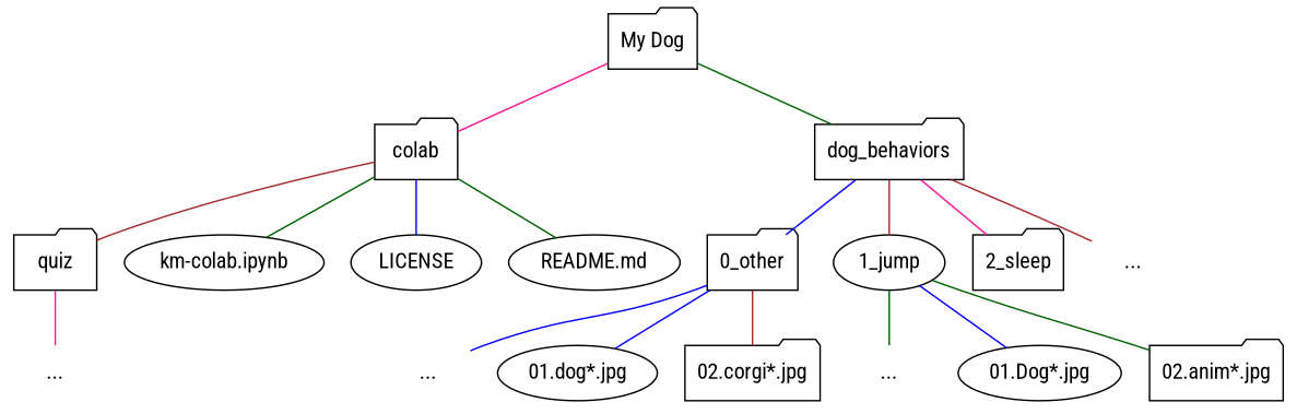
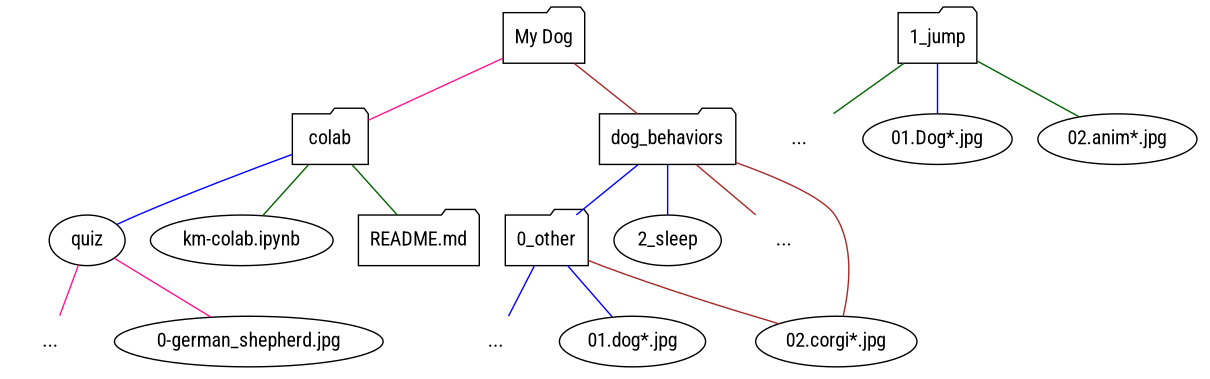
  graph {
    fontname="Roboto Condensed"
    node [fontname="Roboto Condensed"]
    edge [color=blue fontname="Roboto Condensed"]
    n1 [label="My Dog" shape=folder]
    colab [shape=folder]
    dog_behaviors [shape=folder]
-   quiz [shape=folder]
+   quiz [shape=ellipse]
    n5 [label="km-colab.ipynb"]
-   LICENSE
-   "README.md"
+   "README.md" [shape=folder]
    "0_other" [shape=folder]
-   "1_jump" [shape=ellipse]
-   "2_sleep" [shape=folder]
+   "1_jump" [shape=folder]
+   "2_sleep" [shape=ellipse]
    n11 [label="..." shape=plaintext]
    n12 [label="..." shape=plaintext]
+   "0-german_shepherd.jpg"
    n14 [label="..." shape=plaintext]
    "01.dog*.jpg"
-   "02.corgi*.jpg" [shape=folder]
+   "02.corgi*.jpg"
    n17 [label="..." shape=plaintext]
    "01.Dog*.jpg"
-   "02.anim*.jpg" [shape=folder]
+   "02.anim*.jpg"
    n1 -- colab [color=deeppink]
-   n1 -- dog_behaviors [color=darkgreen]
-   colab -- quiz [color=brown]
+   n1 -- dog_behaviors [color=brown]
+   colab -- quiz
    colab -- n5 [color=darkgreen]
-   colab -- LICENSE
    colab -- "README.md" [color=darkgreen]
    dog_behaviors -- "0_other"
-   dog_behaviors -- "1_jump" [color=brown]
-   dog_behaviors -- "2_sleep" [color=deeppink]
+   dog_behaviors -- "02.corgi*.jpg" [color=brown]
+   dog_behaviors -- "2_sleep"
    dog_behaviors -- n11 [color=brown]
    quiz -- n12 [color=deeppink]
+   quiz -- "0-german_shepherd.jpg" [color=deeppink]
    "0_other" -- n14
    "0_other" -- "01.dog*.jpg"
    "0_other" -- "02.corgi*.jpg" [color=brown]
    "1_jump" -- n17 [color=darkgreen]
    "1_jump" -- "01.Dog*.jpg"
    "1_jump" -- "02.anim*.jpg" [color=darkgreen]
  }
